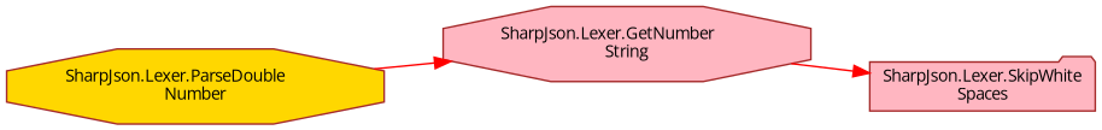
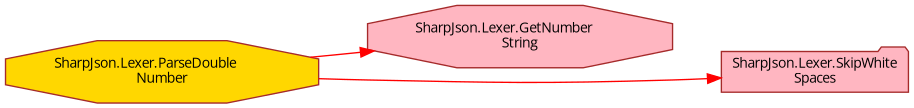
  digraph {
    fontname="Open Sans"
    rankdir=LR
    node [color=brown fillcolor=lightpink fontname="Open Sans" fontsize=10 shape=octagon style=filled]
    edge [color=red fontname="Open Sans" fontsize=10 labelfontname=Helvetica labelfontsize=10 style=solid]
    n1 [fillcolor=gold fontcolor=black height=0.2 label="SharpJson.Lexer.ParseDouble\lNumber" width=0.4]
    n2 [height=0.2 label="SharpJson.Lexer.GetNumber\lString" width=0.4]
    n3 [height=0.2 label="SharpJson.Lexer.SkipWhite\lSpaces" shape=folder width=0.4]
    n1 -> n2
-   n2 -> n3
+   n1 -> n3
  }
